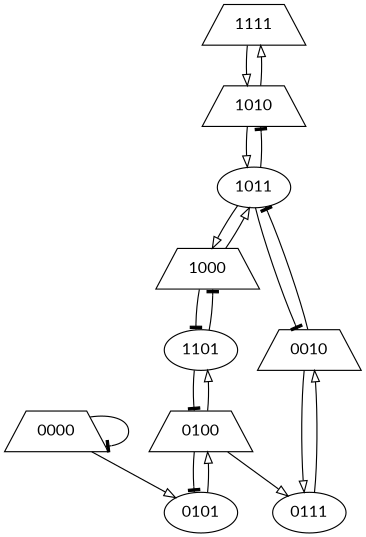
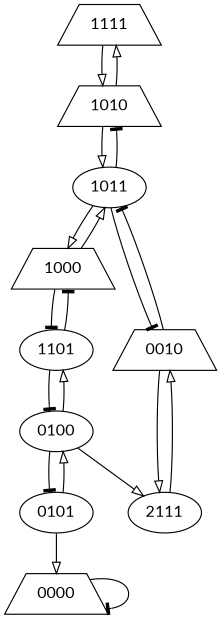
  digraph {
    fontname=Lato
    node [fontname=Lato shape=trapezium]
    edge [arrowhead=onormal fontname=Lato]
    1111
    1010
    1011 [shape=ellipse]
    1000
    0010
    1101 [shape=ellipse]
-   0111 [shape=ellipse]
-   0100
+   0111 [shape=ellipse label=2111]
+   0100 [shape=ellipse]
    0101 [shape=ellipse]
    0000
    1111 -> 1010
    1010 -> 1111
    1010 -> 1011
    1011 -> 1010 [arrowhead=tee]
    1011 -> 1000
    1011 -> 0010 [arrowhead=tee]
    1000 -> 1011
    1000 -> 1101 [arrowhead=tee]
    0010 -> 1011 [arrowhead=tee]
    0010 -> 0111
    1101 -> 1000 [arrowhead=tee]
    1101 -> 0100 [arrowhead=tee]
    0111 -> 0010
    0100 -> 1101
    0100 -> 0111
    0100 -> 0101 [arrowhead=tee]
    0101 -> 0100
-   0000 -> 0101
+   0101 -> 0000
    0000 -> 0000 [arrowhead=tee]
  }
